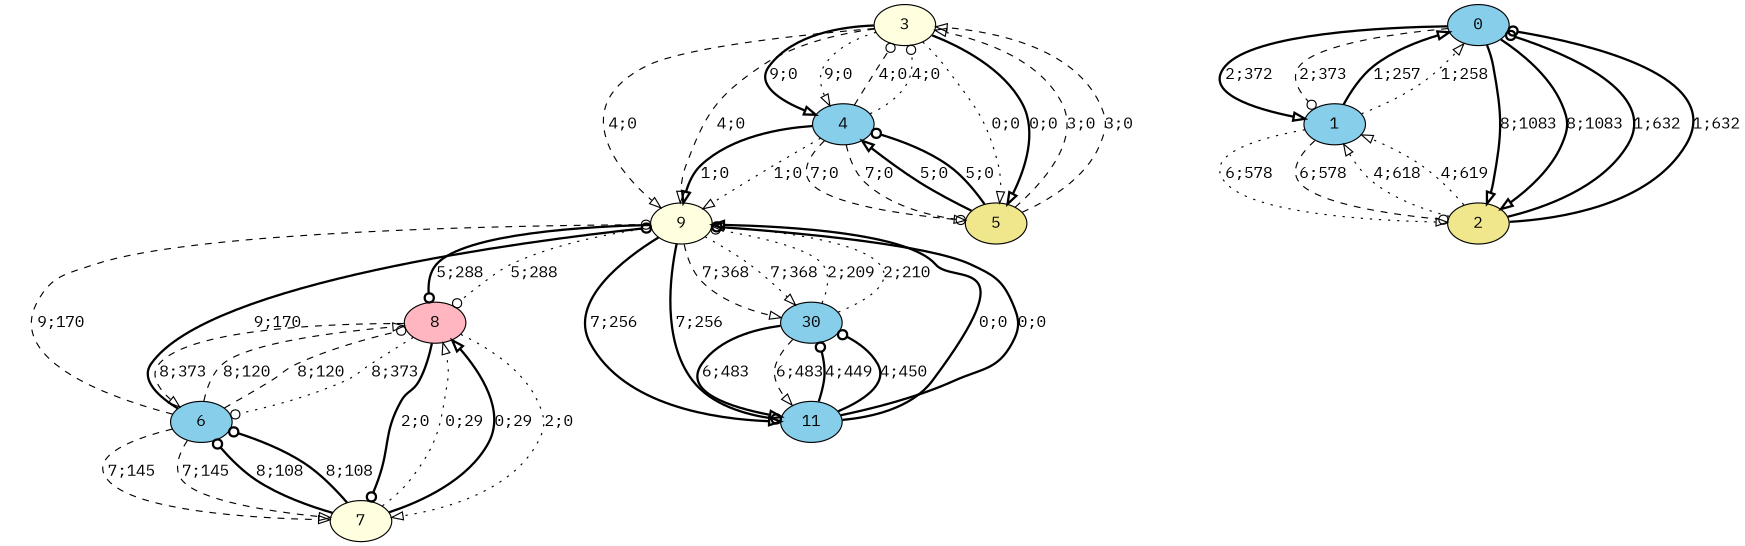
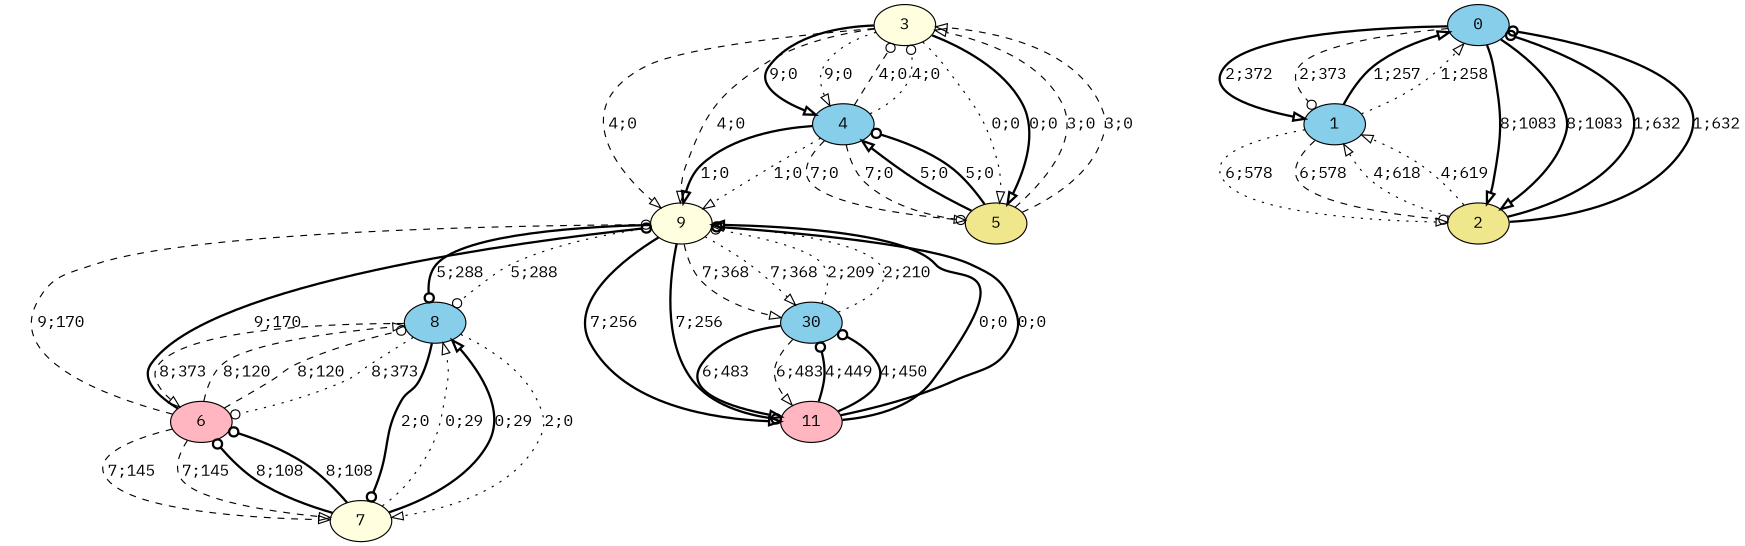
  digraph {
    fontname="IBM Plex Mono"
    node [fillcolor=skyblue fontname="IBM Plex Mono" style=filled]
    edge [arrowhead=onormal color=black fontname="IBM Plex Mono" style=bold]
    9 [fillcolor=lightyellow]
-   6
+   6 [fillcolor=lightpink]
    7 [fillcolor=lightyellow]
-   8 [fillcolor=lightpink]
+   8
    n5 [label=30]
-   11
+   11 [fillcolor=lightpink]
    3 [fillcolor=lightyellow]
    4
    5 [fillcolor=khaki]
    0
    1
    2 [fillcolor=khaki]
    9 -> 8 [arrowhead=odot label="5;288"]
    9 -> 8 [arrowhead=odot label="5;288" style=dotted]
    9 -> n5 [label="7;368" style=dashed]
    9 -> n5 [label="7;368" style=dotted]
    9 -> 11 [label="7;256"]
    9 -> 11 [arrowhead=odot label="7;256"]
    6 -> 9 [arrowhead=odot label="9;170" style=dashed]
    6 -> 9 [arrowhead=odot label="9;170"]
    6 -> 7 [label="7;145" style=dashed]
    6 -> 7 [label="7;145" style=dashed]
    6 -> 8 [label="8;120" style=dashed]
    6 -> 8 [arrowhead=odot label="8;120" style=dashed]
    7 -> 6 [arrowhead=odot label="8;108"]
    7 -> 6 [arrowhead=odot label="8;108"]
    7 -> 8 [label="0;29" style=dotted]
    7 -> 8 [label="0;29"]
    8 -> 6 [label="8;373" style=dashed]
    8 -> 6 [arrowhead=odot label="8;373" style=dotted]
    8 -> 7 [arrowhead=odot label="2;0"]
    8 -> 7 [label="2;0" style=dotted]
    n5 -> 9 [arrowhead=odot label="2;209" style=dotted]
    n5 -> 9 [label="2;210" style=dotted]
    n5 -> 11 [label="6;483"]
    n5 -> 11 [label="6;483" style=dashed]
    11 -> 9 [label="0;0"]
    11 -> 9 [arrowhead=odot label="0;0"]
    11 -> n5 [arrowhead=odot label="4;449"]
    11 -> n5 [arrowhead=odot label="4;450"]
    3 -> 9 [label="4;0" style=dashed]
    3 -> 9 [label="4;0" style=dashed]
    3 -> 4 [label="9;0"]
    3 -> 4 [label="9;0" style=dotted]
    3 -> 5 [label="0;0" style=dotted]
    3 -> 5 [label="0;0"]
    4 -> 9 [label="1;0"]
    4 -> 9 [label="1;0" style=dotted]
    4 -> 3 [arrowhead=odot label="4;0" style=dashed]
    4 -> 3 [arrowhead=odot label="4;0" style=dotted]
    4 -> 5 [label="7;0" style=dashed]
    4 -> 5 [arrowhead=odot label="7;0" style=dashed]
    5 -> 3 [label="3;0" style=dashed]
    5 -> 3 [label="3;0" style=dashed]
    5 -> 4 [label="5;0"]
    5 -> 4 [arrowhead=odot label="5;0"]
    0 -> 1 [label="2;372"]
    0 -> 1 [arrowhead=odot label="2;373" style=dashed]
    0 -> 2 [label="8;1083"]
    0 -> 2 [label="8;1083"]
    1 -> 0 [label="1;257"]
    1 -> 0 [label="1;258" style=dotted]
    1 -> 2 [label="6;578" style=dotted]
    1 -> 2 [arrowhead=odot label="6;578" style=dashed]
    2 -> 0 [arrowhead=odot label="1;632"]
    2 -> 0 [arrowhead=odot label="1;632"]
    2 -> 1 [label="4;618" style=dotted]
    2 -> 1 [label="4;619" style=dotted]
  }
